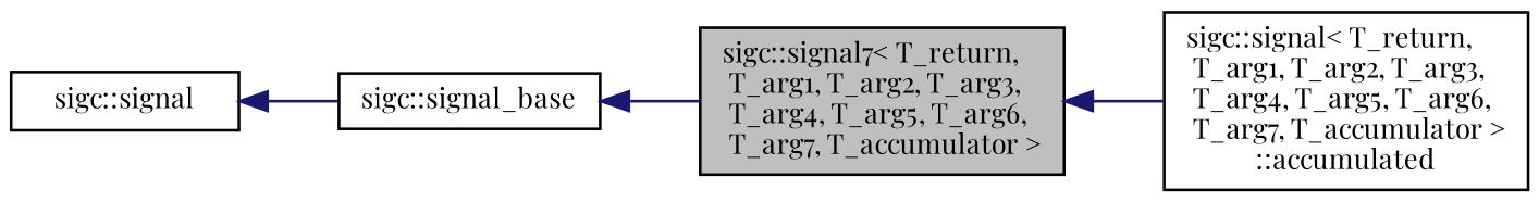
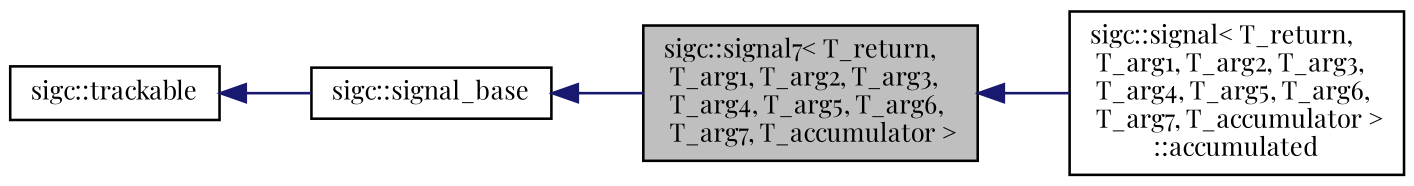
  digraph {
    rankdir=LR
    fontname="Playfair Display"
    node [color=black fillcolor=white fontname="Playfair Display" fontsize=10 shape=record style=filled]
    edge [color=midnightblue dir=back fontname="Playfair Display" fontsize=10 labelfontname=Sans labelfontsize=10 style=solid]
    n1 [fillcolor=grey75 fontcolor=black height=0.2 label="sigc::signal7\< T_return,\l T_arg1, T_arg2, T_arg3,\l T_arg4, T_arg5, T_arg6,\l T_arg7, T_accumulator \>" width=0.4]
    n2 [height=0.2 label="sigc::signal\< T_return,\l T_arg1, T_arg2, T_arg3,\l T_arg4, T_arg5, T_arg6,\l T_arg7, T_accumulator \>\l::accumulated" width=0.4]
    n3 [height=0.2 label="sigc::signal_base" width=0.4]
-   n4 [height=0.2 label="sigc::signal" width=0.4]
+   n4 [height=0.2 label="sigc::trackable" width=0.4]
    n1 -> n2
    n3 -> n1
    n4 -> n3
  }
